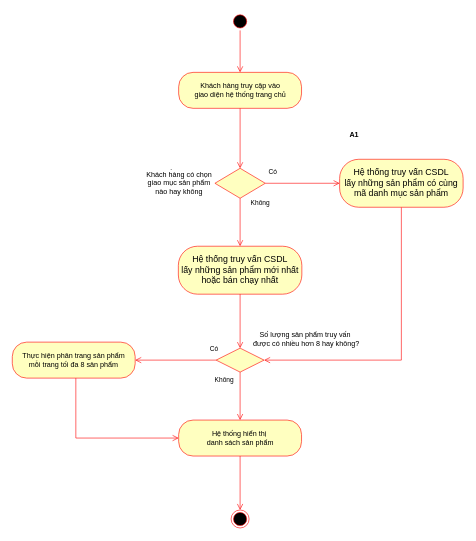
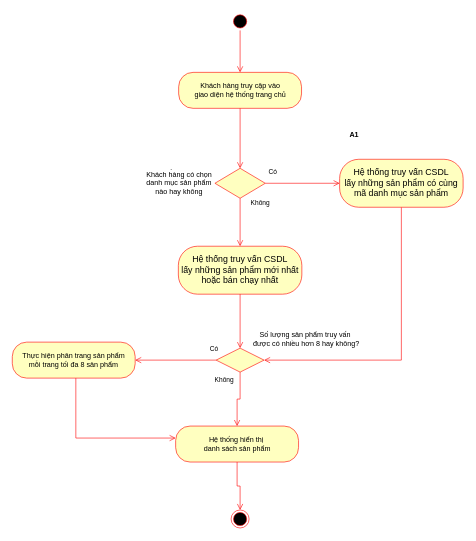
  <mxCell id="0" />
  <mxCell id="1" parent="0" />
  <mxCell id="2" value="" style="ellipse;html=1;shape=endState;fillColor=#000000;strokeColor=#ff0000;fontFamily=Helvetica;" parent="1" vertex="1"><mxGeometry x="385" y="850" width="30" height="30" as="geometry" /></mxCell>
  <mxCell id="3" value="" style="ellipse;html=1;shape=startState;fillColor=#000000;strokeColor=#ff0000;fontFamily=Helvetica;" parent="1" vertex="1"><mxGeometry x="385" y="20" width="30" height="30" as="geometry" /></mxCell>
  <mxCell id="4" value="" style="edgeStyle=orthogonalEdgeStyle;html=1;verticalAlign=bottom;endArrow=open;endSize=8;strokeColor=#ff0000;rounded=0;fontFamily=Helvetica;" parent="1" source="3" target="5" edge="1"><mxGeometry relative="1" as="geometry"><mxPoint x="401" y="110" as="targetPoint" /></mxGeometry></mxCell>
  <mxCell id="5" value="Khách hàng truy cập vào&lt;br&gt;giao diện hệ thống trang chủ" style="rounded=1;whiteSpace=wrap;html=1;arcSize=40;fontColor=#000000;fillColor=#ffffc0;strokeColor=#ff0000;fontFamily=Helvetica;" parent="1" vertex="1"><mxGeometry x="297.5" y="120" width="205" height="60" as="geometry" /></mxCell>
  <mxCell id="6" value="" style="edgeStyle=orthogonalEdgeStyle;html=1;verticalAlign=bottom;endArrow=open;endSize=8;strokeColor=#ff0000;rounded=0;fontFamily=Helvetica;" parent="1" source="5" target="7" edge="1"><mxGeometry relative="1" as="geometry"><mxPoint x="401" y="240" as="targetPoint" /><mxPoint x="400" y="210" as="sourcePoint" /></mxGeometry></mxCell>
  <mxCell id="7" value="" style="rhombus;whiteSpace=wrap;html=1;fillColor=#ffffc0;strokeColor=#ff0000;fontFamily=Helvetica;" parent="1" vertex="1"><mxGeometry x="358" y="280" width="84" height="50" as="geometry" /></mxCell>
  <mxCell id="8" value="Có" style="edgeStyle=orthogonalEdgeStyle;html=1;align=left;verticalAlign=bottom;endArrow=open;endSize=8;strokeColor=#ff0000;rounded=0;fontFamily=Helvetica;" parent="1" source="7" target="21" edge="1"><mxGeometry x="-0.94" y="10" relative="1" as="geometry"><mxPoint x="576" y="282.5" as="targetPoint" /><mxPoint as="offset" /></mxGeometry></mxCell>
  <mxCell id="9" value="Không" style="edgeStyle=orthogonalEdgeStyle;html=1;align=left;verticalAlign=top;endArrow=open;endSize=8;strokeColor=#ff0000;rounded=0;fontFamily=Helvetica;" parent="1" source="7" target="14" edge="1"><mxGeometry x="-1" y="17" relative="1" as="geometry"><mxPoint x="400" y="390" as="targetPoint" /><Array as="points" /><mxPoint x="-1" y="-5" as="offset" /></mxGeometry></mxCell>
  <mxCell id="10" value="&lt;span style=&quot;font-size: 10px&quot;&gt;`&lt;/span&gt;" style="text;html=1;align=center;verticalAlign=middle;resizable=0;points=[];autosize=1;strokeColor=none;fillColor=none;fontFamily=Helvetica;" parent="1" vertex="1"><mxGeometry x="275" y="275" width="20" height="20" as="geometry" /></mxCell>
  <mxCell id="11" value="" style="edgeStyle=orthogonalEdgeStyle;html=1;verticalAlign=bottom;endArrow=open;endSize=8;strokeColor=#ff0000;rounded=0;fontFamily=Helvetica;" parent="1" source="12" target="2" edge="1"><mxGeometry relative="1" as="geometry"><mxPoint x="403" y="300" as="targetPoint" /><mxPoint x="393" y="600" as="sourcePoint" /></mxGeometry></mxCell>
- <mxCell id="12" value="Hệ thống hiển thị&amp;nbsp;&lt;br&gt;danh sách sản phẩm" style="rounded=1;whiteSpace=wrap;html=1;arcSize=40;fontColor=#000000;fillColor=#ffffc0;strokeColor=#ff0000;fontFamily=Helvetica;" parent="1" vertex="1"><mxGeometry x="297.5" y="700" width="205" height="60" as="geometry" /></mxCell>
- <mxCell id="13" value="Khách hàng có chọn&lt;br&gt;giao mục sản phẩm&lt;br&gt;nào hay không" style="text;html=1;align=center;verticalAlign=middle;resizable=0;points=[];autosize=1;strokeColor=none;fillColor=none;" parent="1" vertex="1"><mxGeometry x="238" y="280" width="120" height="50" as="geometry" /></mxCell>
+ <mxCell id="12" value="Hệ thống hiển thị&amp;nbsp;&lt;br&gt;danh sách sản phẩm" style="rounded=1;whiteSpace=wrap;html=1;arcSize=40;fontColor=#000000;fillColor=#ffffc0;strokeColor=#ff0000;fontFamily=Helvetica;" parent="1" vertex="1"><mxGeometry x="292.5" y="710" width="205" height="60" as="geometry" /></mxCell>
+ <mxCell id="13" value="Khách hàng có chọn&lt;br&gt;danh mục sản phẩm&lt;br&gt;nào hay không" style="text;html=1;align=center;verticalAlign=middle;resizable=0;points=[];autosize=1;strokeColor=none;fillColor=none;" parent="1" vertex="1"><mxGeometry x="238" y="280" width="120" height="50" as="geometry" /></mxCell>
  <mxCell id="14" value="&lt;span style=&quot;font-family: &amp;#34;calibri&amp;#34; , sans-serif ; font-size: 14.667px&quot;&gt;Hệ thống truy vấn CSDL&lt;/span&gt;&lt;br style=&quot;font-family: &amp;#34;calibri&amp;#34; , sans-serif ; font-size: 14.667px&quot;&gt;&lt;span style=&quot;font-family: &amp;#34;calibri&amp;#34; , sans-serif ; font-size: 14.667px&quot;&gt;lấy những sản phẩm mới nhất hoặc bán chạy nhất&lt;/span&gt;" style="rounded=1;whiteSpace=wrap;html=1;arcSize=40;fontColor=#000000;fillColor=#ffffc0;strokeColor=#ff0000;fontFamily=Helvetica;" vertex="1" parent="1"><mxGeometry x="297" y="410" width="206" height="80" as="geometry" /></mxCell>
  <mxCell id="15" value="" style="rhombus;whiteSpace=wrap;html=1;fillColor=#ffffc0;strokeColor=#ff0000;" vertex="1" parent="1"><mxGeometry x="360" y="580" width="80" height="40" as="geometry" /></mxCell>
  <mxCell id="16" value="Có" style="edgeStyle=orthogonalEdgeStyle;html=1;align=left;verticalAlign=bottom;endArrow=open;endSize=8;strokeColor=#ff0000;rounded=0;" edge="1" source="15" parent="1" target="22"><mxGeometry x="-0.818" y="-10" relative="1" as="geometry"><mxPoint x="206" y="600" as="targetPoint" /><mxPoint as="offset" /></mxGeometry></mxCell>
  <mxCell id="17" value="Không" style="edgeStyle=orthogonalEdgeStyle;html=1;align=left;verticalAlign=top;endArrow=open;endSize=8;strokeColor=#ff0000;rounded=0;" edge="1" source="15" parent="1" target="12"><mxGeometry x="-1" y="-44" relative="1" as="geometry"><mxPoint x="398" y="700" as="targetPoint" /><mxPoint as="offset" /></mxGeometry></mxCell>
  <mxCell id="18" value="" style="edgeStyle=orthogonalEdgeStyle;html=1;verticalAlign=bottom;endArrow=open;endSize=8;strokeColor=#ff0000;rounded=0;fontFamily=Helvetica;" edge="1" parent="1" source="14" target="15"><mxGeometry relative="1" as="geometry"><mxPoint x="410" y="245" as="targetPoint" /><mxPoint x="410" y="190" as="sourcePoint" /></mxGeometry></mxCell>
  <mxCell id="19" value="Số lượng sản phẩm truy vấn&amp;nbsp;&lt;br&gt;được có nhiều hơn 8 hay không?" style="text;html=1;align=center;verticalAlign=middle;resizable=0;points=[];autosize=1;strokeColor=none;fillColor=none;" vertex="1" parent="1"><mxGeometry x="415" y="550" width="190" height="30" as="geometry" /></mxCell>
  <mxCell id="20" value="" style="edgeStyle=orthogonalEdgeStyle;html=1;verticalAlign=bottom;endArrow=open;endSize=8;strokeColor=#ff0000;rounded=0;fontFamily=Helvetica;" edge="1" parent="1" source="21" target="15"><mxGeometry relative="1" as="geometry"><mxPoint x="410" y="275" as="targetPoint" /><mxPoint x="678" y="320" as="sourcePoint" /><Array as="points"><mxPoint x="669" y="600" /></Array></mxGeometry></mxCell>
  <mxCell id="21" value="&lt;span style=&quot;font-family: &amp;#34;calibri&amp;#34; , sans-serif ; font-size: 14.667px&quot;&gt;Hệ thống truy vấn CSDL&lt;/span&gt;&lt;br style=&quot;font-family: &amp;#34;calibri&amp;#34; , sans-serif ; font-size: 14.667px&quot;&gt;&lt;span style=&quot;font-family: &amp;#34;calibri&amp;#34; , sans-serif ; font-size: 14.667px&quot;&gt;lấy những sản phẩm có cùng&lt;/span&gt;&lt;br style=&quot;font-family: &amp;#34;calibri&amp;#34; , sans-serif ; font-size: 14.667px&quot;&gt;&lt;span style=&quot;font-family: &amp;#34;calibri&amp;#34; , sans-serif ; font-size: 14.667px&quot;&gt;mã danh mục sản phẩm&lt;/span&gt;" style="rounded=1;whiteSpace=wrap;html=1;arcSize=40;fontColor=#000000;fillColor=#ffffc0;strokeColor=#ff0000;fontFamily=Helvetica;" vertex="1" parent="1"><mxGeometry x="566" y="265" width="206" height="80" as="geometry" /></mxCell>
  <mxCell id="22" value="Thực hiện phân trang sản phẩm&lt;br&gt;mỗi trang tối đa 8 sản phẩm" style="rounded=1;whiteSpace=wrap;html=1;arcSize=40;fontColor=#000000;fillColor=#ffffc0;strokeColor=#ff0000;fontFamily=Helvetica;" vertex="1" parent="1"><mxGeometry x="20" y="570" width="205" height="60" as="geometry" /></mxCell>
  <mxCell id="23" value="" style="edgeStyle=orthogonalEdgeStyle;html=1;verticalAlign=bottom;endArrow=open;endSize=8;strokeColor=#ff0000;rounded=0;fontFamily=Helvetica;" edge="1" parent="1" source="22" target="12"><mxGeometry relative="1" as="geometry"><mxPoint x="450" y="610" as="targetPoint" /><mxPoint x="688" y="340" as="sourcePoint" /><Array as="points"><mxPoint x="126" y="730" /></Array></mxGeometry></mxCell>
  <mxCell id="24" value="&lt;b&gt;A1&lt;/b&gt;" style="text;html=1;align=center;verticalAlign=middle;resizable=0;points=[];autosize=1;strokeColor=none;fillColor=none;" vertex="1" parent="1"><mxGeometry x="575" y="215" width="30" height="20" as="geometry" /></mxCell>
